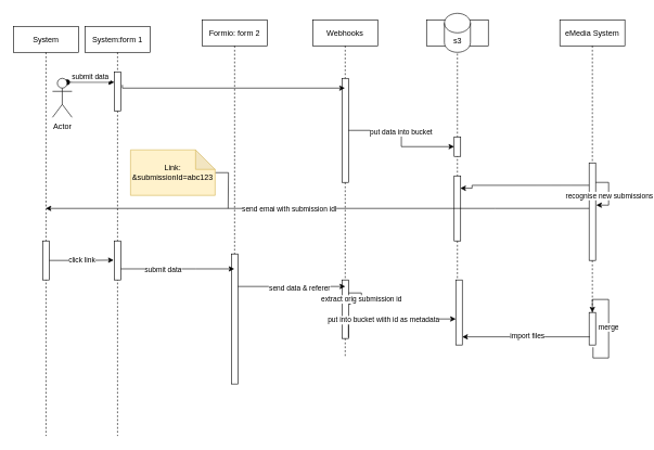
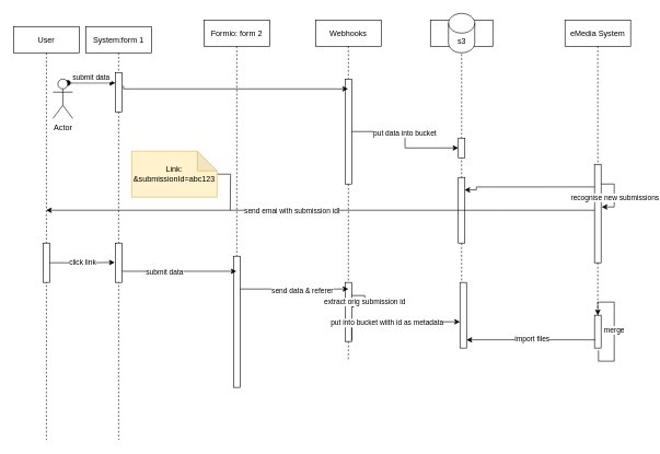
  <mxCell id="0" />
  <mxCell id="1" parent="0" />
  <mxCell id="2" value="System:form 1" style="shape=umlLifeline;perimeter=lifelinePerimeter;container=1;collapsible=0;recursiveResize=0;rounded=0;shadow=0;strokeWidth=1;" parent="1" vertex="1"><mxGeometry x="130" y="40" width="100" height="630" as="geometry" /></mxCell>
  <mxCell id="3" value="" style="points=[];perimeter=orthogonalPerimeter;rounded=0;shadow=0;strokeWidth=1;" parent="2" vertex="1"><mxGeometry x="45" y="70" width="10" height="60" as="geometry" /></mxCell>
  <mxCell id="4" value="" style="points=[];perimeter=orthogonalPerimeter;rounded=0;shadow=0;strokeWidth=1;" vertex="1" parent="2"><mxGeometry x="45" y="330" width="10" height="60" as="geometry" /></mxCell>
  <mxCell id="5" value="Formio: form 2" style="shape=umlLifeline;perimeter=lifelinePerimeter;container=1;collapsible=0;recursiveResize=0;rounded=0;shadow=0;strokeWidth=1;" parent="1" vertex="1"><mxGeometry x="310" y="30" width="100" height="560" as="geometry" /></mxCell>
  <mxCell id="6" value="" style="points=[];perimeter=orthogonalPerimeter;rounded=0;shadow=0;strokeWidth=1;" parent="5" vertex="1"><mxGeometry x="45" y="360" width="10" height="200" as="geometry" /></mxCell>
  <mxCell id="7" value="Webhooks" style="shape=umlLifeline;perimeter=lifelinePerimeter;container=1;collapsible=0;recursiveResize=0;rounded=0;shadow=0;strokeWidth=1;" vertex="1" parent="1"><mxGeometry x="480" y="30" width="100" height="520" as="geometry" /></mxCell>
  <mxCell id="8" value="" style="points=[];perimeter=orthogonalPerimeter;rounded=0;shadow=0;strokeWidth=1;" vertex="1" parent="7"><mxGeometry x="45" y="90" width="10" height="160" as="geometry" /></mxCell>
  <mxCell id="9" style="edgeStyle=orthogonalEdgeStyle;rounded=0;orthogonalLoop=1;jettySize=auto;html=1;" edge="1" parent="7" target="7"><mxGeometry relative="1" as="geometry"><mxPoint x="-292.5" y="100" as="sourcePoint" /><mxPoint x="10" y="105" as="targetPoint" /><Array as="points"><mxPoint x="-292" y="105" /></Array></mxGeometry></mxCell>
  <mxCell id="10" value="" style="points=[];perimeter=orthogonalPerimeter;rounded=0;shadow=0;strokeWidth=1;" vertex="1" parent="7"><mxGeometry x="45" y="400" width="10" height="90" as="geometry" /></mxCell>
  <mxCell id="11" value="extract orig submission id" style="edgeStyle=orthogonalEdgeStyle;rounded=0;orthogonalLoop=1;jettySize=auto;html=1;" edge="1" parent="7" source="10"><mxGeometry relative="1" as="geometry"><mxPoint x="50" y="434" as="targetPoint" /><Array as="points"><mxPoint x="75" y="420" /><mxPoint x="75" y="434" /></Array></mxGeometry></mxCell>
  <mxCell id="12" value="" style="shape=umlLifeline;perimeter=lifelinePerimeter;container=1;collapsible=0;recursiveResize=0;rounded=0;shadow=0;strokeWidth=1;" vertex="1" parent="1"><mxGeometry x="655" y="30" width="95" height="500" as="geometry" /></mxCell>
  <mxCell id="13" value="s3" style="shape=cylinder3;whiteSpace=wrap;html=1;boundedLbl=1;backgroundOutline=1;size=15;" vertex="1" parent="12"><mxGeometry x="27.5" y="-10" width="40" height="60" as="geometry" /></mxCell>
  <mxCell id="14" value="" style="points=[];perimeter=orthogonalPerimeter;rounded=0;shadow=0;strokeWidth=1;" vertex="1" parent="12"><mxGeometry x="42.5" y="180" width="10" height="30" as="geometry" /></mxCell>
  <mxCell id="15" value="" style="points=[];perimeter=orthogonalPerimeter;rounded=0;shadow=0;strokeWidth=1;" vertex="1" parent="12"><mxGeometry x="42.5" y="240" width="10" height="100" as="geometry" /></mxCell>
  <mxCell id="16" value="" style="points=[];perimeter=orthogonalPerimeter;rounded=0;shadow=0;strokeWidth=1;" vertex="1" parent="12"><mxGeometry x="45" y="400" width="10" height="100" as="geometry" /></mxCell>
  <mxCell id="17" style="edgeStyle=orthogonalEdgeStyle;rounded=0;orthogonalLoop=1;jettySize=auto;html=1;entryX=0;entryY=0.103;entryDx=0;entryDy=0;entryPerimeter=0;startArrow=classic;startFill=1;endArrow=none;endFill=0;" edge="1" parent="12"><mxGeometry relative="1" as="geometry"><mxPoint x="52" y="259" as="sourcePoint" /><mxPoint x="254.5" y="254.45" as="targetPoint" /><Array as="points"><mxPoint x="70" y="259" /><mxPoint x="70" y="255" /></Array></mxGeometry></mxCell>
  <mxCell id="18" value="submit data" style="verticalAlign=bottom;startArrow=oval;endArrow=block;startSize=8;shadow=0;strokeWidth=1;exitX=0.75;exitY=0.1;exitDx=0;exitDy=0;exitPerimeter=0;" parent="1" target="3" edge="1" source="35"><mxGeometry relative="1" as="geometry"><mxPoint x="100" y="100" as="sourcePoint" /></mxGeometry></mxCell>
  <mxCell id="19" style="edgeStyle=orthogonalEdgeStyle;rounded=0;orthogonalLoop=1;jettySize=auto;html=1;" edge="1" parent="1" source="8" target="14"><mxGeometry relative="1" as="geometry"><mxPoint x="690" y="270" as="targetPoint" /><Array as="points" /></mxGeometry></mxCell>
  <mxCell id="20" value="put data into bucket" style="edgeLabel;html=1;align=center;verticalAlign=middle;resizable=0;points=[];" vertex="1" connectable="0" parent="19"><mxGeometry x="-0.11" y="-1" relative="1" as="geometry"><mxPoint y="1" as="offset" /></mxGeometry></mxCell>
  <mxCell id="21" value="eMedia System" style="shape=umlLifeline;perimeter=lifelinePerimeter;container=1;collapsible=0;recursiveResize=0;rounded=0;shadow=0;strokeWidth=1;" vertex="1" parent="1"><mxGeometry x="860" y="30" width="100" height="467.5" as="geometry" /></mxCell>
  <mxCell id="22" style="edgeStyle=orthogonalEdgeStyle;rounded=0;orthogonalLoop=1;jettySize=auto;html=1;" edge="1" parent="21" source="24" target="21"><mxGeometry relative="1" as="geometry"><Array as="points"><mxPoint x="50" y="278" /><mxPoint x="50" y="278" /></Array></mxGeometry></mxCell>
  <mxCell id="23" style="edgeStyle=orthogonalEdgeStyle;rounded=0;orthogonalLoop=1;jettySize=auto;html=1;" edge="1" parent="21" source="24" target="21"><mxGeometry relative="1" as="geometry"><Array as="points"><mxPoint x="90" y="220" /><mxPoint x="90" y="220" /></Array></mxGeometry></mxCell>
  <mxCell id="24" value="" style="points=[];perimeter=orthogonalPerimeter;rounded=0;shadow=0;strokeWidth=1;" vertex="1" parent="21"><mxGeometry x="45" y="220" width="10" height="150" as="geometry" /></mxCell>
  <mxCell id="25" style="edgeStyle=orthogonalEdgeStyle;rounded=0;orthogonalLoop=1;jettySize=auto;html=1;entryX=1.1;entryY=0.581;entryDx=0;entryDy=0;entryPerimeter=0;" edge="1" parent="21"><mxGeometry relative="1" as="geometry"><mxPoint x="55" y="250" as="sourcePoint" /><mxPoint x="56" y="284.96" as="targetPoint" /><Array as="points"><mxPoint x="75" y="250" /><mxPoint x="75" y="285" /></Array></mxGeometry></mxCell>
  <mxCell id="26" value="recognise new submissions" style="edgeLabel;html=1;align=center;verticalAlign=middle;resizable=0;points=[];" vertex="1" connectable="0" parent="25"><mxGeometry x="0.081" relative="1" as="geometry"><mxPoint as="offset" /></mxGeometry></mxCell>
  <mxCell id="27" style="edgeStyle=orthogonalEdgeStyle;rounded=0;orthogonalLoop=1;jettySize=auto;html=1;" edge="1" parent="1"><mxGeometry relative="1" as="geometry"><mxPoint x="905" y="320" as="sourcePoint" /><mxPoint x="69.5" y="320" as="targetPoint" /><Array as="points"><mxPoint x="760" y="320" /><mxPoint x="760" y="320" /></Array></mxGeometry></mxCell>
  <mxCell id="28" value="send emai with submission idl" style="edgeLabel;html=1;align=center;verticalAlign=middle;resizable=0;points=[];" vertex="1" connectable="0" parent="27"><mxGeometry x="0.105" relative="1" as="geometry"><mxPoint as="offset" /></mxGeometry></mxCell>
  <mxCell id="29" style="edgeStyle=orthogonalEdgeStyle;rounded=0;orthogonalLoop=1;jettySize=auto;html=1;" edge="1" parent="1"><mxGeometry relative="1" as="geometry"><mxPoint x="185" y="413" as="sourcePoint" /><mxPoint x="359.5" y="413" as="targetPoint" /><Array as="points"><mxPoint x="300" y="413" /><mxPoint x="300" y="413" /></Array></mxGeometry></mxCell>
  <mxCell id="30" value="submit data" style="edgeLabel;html=1;align=center;verticalAlign=middle;resizable=0;points=[];" vertex="1" connectable="0" parent="29"><mxGeometry x="-0.269" relative="1" as="geometry"><mxPoint y="1" as="offset" /></mxGeometry></mxCell>
  <mxCell id="31" style="edgeStyle=orthogonalEdgeStyle;rounded=0;orthogonalLoop=1;jettySize=auto;html=1;" edge="1" parent="1" source="6"><mxGeometry relative="1" as="geometry"><mxPoint x="530" y="440" as="targetPoint" /><Array as="points"><mxPoint x="520" y="440" /><mxPoint x="520" y="440" /></Array></mxGeometry></mxCell>
  <mxCell id="32" value="send data &amp;amp; referer" style="edgeLabel;html=1;align=center;verticalAlign=middle;resizable=0;points=[];" vertex="1" connectable="0" parent="31"><mxGeometry x="0.134" y="-1" relative="1" as="geometry"><mxPoint y="1" as="offset" /></mxGeometry></mxCell>
- <mxCell id="33" value="System" style="shape=umlLifeline;perimeter=lifelinePerimeter;container=1;collapsible=0;recursiveResize=0;rounded=0;shadow=0;strokeWidth=1;" vertex="1" parent="1"><mxGeometry x="20" y="40" width="100" height="630" as="geometry" /></mxCell>
+ <mxCell id="33" value="User" style="shape=umlLifeline;perimeter=lifelinePerimeter;container=1;collapsible=0;recursiveResize=0;rounded=0;shadow=0;strokeWidth=1;" vertex="1" parent="1"><mxGeometry x="20" y="40" width="100" height="630" as="geometry" /></mxCell>
  <mxCell id="34" value="" style="points=[];perimeter=orthogonalPerimeter;rounded=0;shadow=0;strokeWidth=1;" vertex="1" parent="33"><mxGeometry x="45" y="330" width="10" height="60" as="geometry" /></mxCell>
  <mxCell id="35" value="Actor" style="shape=umlActor;verticalLabelPosition=bottom;verticalAlign=top;html=1;outlineConnect=0;" vertex="1" parent="33"><mxGeometry x="60" y="80" width="30" height="60" as="geometry" /></mxCell>
  <mxCell id="36" value="click link" style="edgeStyle=orthogonalEdgeStyle;rounded=0;orthogonalLoop=1;jettySize=auto;html=1;entryX=-0.1;entryY=0.492;entryDx=0;entryDy=0;entryPerimeter=0;" edge="1" parent="1" source="34" target="4"><mxGeometry relative="1" as="geometry" /></mxCell>
  <mxCell id="37" style="edgeStyle=orthogonalEdgeStyle;rounded=0;orthogonalLoop=1;jettySize=auto;html=1;endArrow=none;endFill=0;" edge="1" parent="1" source="38"><mxGeometry relative="1" as="geometry"><mxPoint x="350" y="320" as="targetPoint" /></mxGeometry></mxCell>
  <mxCell id="38" value="Link: &amp;amp;submissionId=abc123" style="shape=note;whiteSpace=wrap;html=1;backgroundOutline=1;darkOpacity=0.05;fillColor=#fff2cc;strokeColor=#d6b656;" vertex="1" parent="1"><mxGeometry x="200" y="230" width="130" height="70" as="geometry" /></mxCell>
  <mxCell id="39" style="edgeStyle=orthogonalEdgeStyle;rounded=0;orthogonalLoop=1;jettySize=auto;html=1;entryX=1;entryY=0.983;entryDx=0;entryDy=0;entryPerimeter=0;startArrow=classic;startFill=1;endArrow=none;endFill=0;" edge="1" parent="1" source="16" target="10"><mxGeometry relative="1" as="geometry"><Array as="points"><mxPoint x="535" y="490" /></Array></mxGeometry></mxCell>
  <mxCell id="40" value="put into bucket wiith id as metadata" style="edgeLabel;html=1;align=center;verticalAlign=middle;resizable=0;points=[];" vertex="1" connectable="0" parent="39"><mxGeometry x="0.158" y="1" relative="1" as="geometry"><mxPoint as="offset" /></mxGeometry></mxCell>
  <mxCell id="41" value="" style="points=[];perimeter=orthogonalPerimeter;rounded=0;shadow=0;strokeWidth=1;" vertex="1" parent="1"><mxGeometry x="905" y="480" width="10" height="50" as="geometry" /></mxCell>
  <mxCell id="42" style="edgeStyle=orthogonalEdgeStyle;rounded=0;orthogonalLoop=1;jettySize=auto;html=1;entryX=0.1;entryY=0.75;entryDx=0;entryDy=0;entryPerimeter=0;startArrow=classic;startFill=1;endArrow=none;endFill=0;" edge="1" parent="1" source="16" target="41"><mxGeometry relative="1" as="geometry"><Array as="points"><mxPoint x="808" y="518" /></Array></mxGeometry></mxCell>
  <mxCell id="43" value="import files" style="edgeLabel;html=1;align=center;verticalAlign=middle;resizable=0;points=[];" vertex="1" connectable="0" parent="42"><mxGeometry x="0.01" y="2" relative="1" as="geometry"><mxPoint as="offset" /></mxGeometry></mxCell>
  <mxCell id="44" value="merge" style="edgeStyle=orthogonalEdgeStyle;rounded=0;orthogonalLoop=1;jettySize=auto;html=1;entryX=0.6;entryY=1.07;entryDx=0;entryDy=0;entryPerimeter=0;startArrow=classic;startFill=1;endArrow=none;endFill=0;" edge="1" parent="1" source="41" target="41"><mxGeometry relative="1" as="geometry" /></mxCell>
